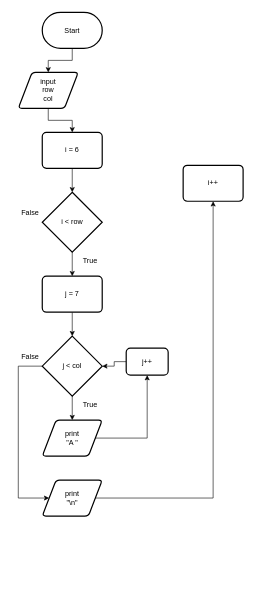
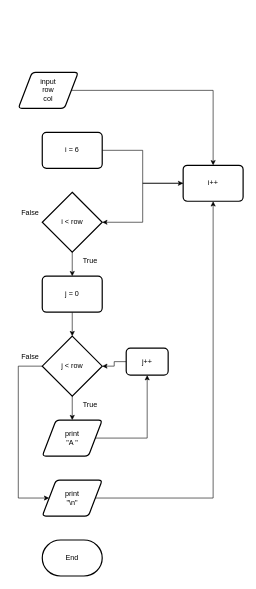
  <mxCell id="0" />
  <mxCell id="1" parent="0" />
- <mxCell id="2" value="" style="edgeStyle=orthogonalEdgeStyle;rounded=0;orthogonalLoop=1;jettySize=auto;html=1;" parent="1" source="3" target="5" edge="1"><mxGeometry relative="1" as="geometry" /></mxCell>
- <mxCell id="3" value="&lt;div&gt;Start&lt;/div&gt;" style="strokeWidth=2;html=1;shape=mxgraph.flowchart.terminator;whiteSpace=wrap;" parent="1" vertex="1"><mxGeometry x="70" y="20" width="100" height="60" as="geometry" /></mxCell>
- <mxCell id="4" value="" style="edgeStyle=orthogonalEdgeStyle;rounded=0;orthogonalLoop=1;jettySize=auto;html=1;" parent="1" source="5" target="7" edge="1"><mxGeometry relative="1" as="geometry" /></mxCell>
+ <mxCell id="4" value="" style="edgeStyle=orthogonalEdgeStyle;rounded=0;orthogonalLoop=1;jettySize=auto;html=1;" parent="1" source="5" target="20" edge="1"><mxGeometry relative="1" as="geometry" /></mxCell>
  <mxCell id="5" value="&lt;div&gt;input&lt;/div&gt;&lt;div&gt;row&lt;/div&gt;&lt;div&gt;col&lt;br&gt;&lt;/div&gt;" style="shape=parallelogram;html=1;strokeWidth=2;perimeter=parallelogramPerimeter;whiteSpace=wrap;rounded=1;arcSize=12;size=0.23;" parent="1" vertex="1"><mxGeometry x="30" y="120" width="100" height="60" as="geometry" /></mxCell>
- <mxCell id="6" value="" style="edgeStyle=orthogonalEdgeStyle;rounded=0;orthogonalLoop=1;jettySize=auto;html=1;" parent="1" source="7" target="9" edge="1"><mxGeometry relative="1" as="geometry" /></mxCell>
+ <mxCell id="6" value="" style="edgeStyle=orthogonalEdgeStyle;rounded=0;orthogonalLoop=1;jettySize=auto;html=1;" parent="1" source="7" target="20" edge="1"><mxGeometry relative="1" as="geometry" /></mxCell>
  <mxCell id="7" value="i = 6" style="rounded=1;whiteSpace=wrap;html=1;absoluteArcSize=1;arcSize=14;strokeWidth=2;" parent="1" vertex="1"><mxGeometry x="70" y="220" width="100" height="60" as="geometry" /></mxCell>
  <mxCell id="8" value="" style="edgeStyle=orthogonalEdgeStyle;rounded=0;orthogonalLoop=1;jettySize=auto;html=1;" parent="1" source="9" target="11" edge="1"><mxGeometry relative="1" as="geometry" /></mxCell>
  <mxCell id="9" value="i &amp;lt; row" style="strokeWidth=2;html=1;shape=mxgraph.flowchart.decision;whiteSpace=wrap;" parent="1" vertex="1"><mxGeometry x="70" y="320" width="100" height="100" as="geometry" /></mxCell>
  <mxCell id="10" value="" style="edgeStyle=orthogonalEdgeStyle;rounded=0;orthogonalLoop=1;jettySize=auto;html=1;" parent="1" source="11" target="14" edge="1"><mxGeometry relative="1" as="geometry" /></mxCell>
- <mxCell id="11" value="j = 7" style="rounded=1;whiteSpace=wrap;html=1;absoluteArcSize=1;arcSize=14;strokeWidth=2;" parent="1" vertex="1"><mxGeometry x="70" y="460" width="100" height="60" as="geometry" /></mxCell>
+ <mxCell id="11" value="j = 0" style="rounded=1;whiteSpace=wrap;html=1;absoluteArcSize=1;arcSize=14;strokeWidth=2;" parent="1" vertex="1"><mxGeometry x="70" y="460" width="100" height="60" as="geometry" /></mxCell>
  <mxCell id="12" value="" style="edgeStyle=orthogonalEdgeStyle;rounded=0;orthogonalLoop=1;jettySize=auto;html=1;" parent="1" source="14" target="16" edge="1"><mxGeometry relative="1" as="geometry" /></mxCell>
  <mxCell id="13" style="edgeStyle=orthogonalEdgeStyle;rounded=0;orthogonalLoop=1;jettySize=auto;html=1;exitX=0;exitY=0.5;exitDx=0;exitDy=0;exitPerimeter=0;entryX=0;entryY=0.5;entryDx=0;entryDy=0;" parent="1" source="14" target="22" edge="1"><mxGeometry relative="1" as="geometry"><Array as="points"><mxPoint x="30" y="610" /><mxPoint x="30" y="830" /></Array></mxGeometry></mxCell>
- <mxCell id="14" value="j &amp;lt; col" style="strokeWidth=2;html=1;shape=mxgraph.flowchart.decision;whiteSpace=wrap;" parent="1" vertex="1"><mxGeometry x="70" y="560" width="100" height="100" as="geometry" /></mxCell>
+ <mxCell id="14" value="j &amp;lt; row" style="strokeWidth=2;html=1;shape=mxgraph.flowchart.decision;whiteSpace=wrap;" parent="1" vertex="1"><mxGeometry x="70" y="560" width="100" height="100" as="geometry" /></mxCell>
  <mxCell id="15" style="edgeStyle=orthogonalEdgeStyle;rounded=0;orthogonalLoop=1;jettySize=auto;html=1;exitX=1;exitY=0.5;exitDx=0;exitDy=0;entryX=0.5;entryY=1;entryDx=0;entryDy=0;" parent="1" source="16" target="18" edge="1"><mxGeometry relative="1" as="geometry" /></mxCell>
  <mxCell id="16" value="&lt;div&gt;print&lt;/div&gt;&lt;div&gt;&quot;A &quot;&lt;br&gt;&lt;/div&gt;" style="shape=parallelogram;html=1;strokeWidth=2;perimeter=parallelogramPerimeter;whiteSpace=wrap;rounded=1;arcSize=12;size=0.23;" parent="1" vertex="1"><mxGeometry x="70" y="700" width="100" height="60" as="geometry" /></mxCell>
  <mxCell id="17" style="edgeStyle=orthogonalEdgeStyle;rounded=0;orthogonalLoop=1;jettySize=auto;html=1;exitX=0;exitY=0.5;exitDx=0;exitDy=0;entryX=1;entryY=0.5;entryDx=0;entryDy=0;entryPerimeter=0;" parent="1" source="18" target="14" edge="1"><mxGeometry relative="1" as="geometry" /></mxCell>
  <mxCell id="18" value="j++" style="rounded=1;whiteSpace=wrap;html=1;absoluteArcSize=1;arcSize=14;strokeWidth=2;" parent="1" vertex="1"><mxGeometry x="210" y="580" width="70" height="45" as="geometry" /></mxCell>
+ <mxCell id="19" style="edgeStyle=orthogonalEdgeStyle;rounded=0;orthogonalLoop=1;jettySize=auto;html=1;exitX=0;exitY=0.5;exitDx=0;exitDy=0;entryX=1;entryY=0.5;entryDx=0;entryDy=0;entryPerimeter=0;" parent="1" source="20" target="9" edge="1"><mxGeometry relative="1" as="geometry" /></mxCell>
  <mxCell id="20" value="i++" style="rounded=1;whiteSpace=wrap;html=1;absoluteArcSize=1;arcSize=14;strokeWidth=2;" parent="1" vertex="1"><mxGeometry x="305" y="275" width="100" height="60" as="geometry" /></mxCell>
  <mxCell id="21" style="edgeStyle=orthogonalEdgeStyle;rounded=0;orthogonalLoop=1;jettySize=auto;html=1;exitX=1;exitY=0.5;exitDx=0;exitDy=0;entryX=0.5;entryY=1;entryDx=0;entryDy=0;" parent="1" source="22" target="20" edge="1"><mxGeometry relative="1" as="geometry" /></mxCell>
  <mxCell id="22" value="&lt;div&gt;print&lt;/div&gt;&lt;div&gt;&quot;\n&quot;&lt;br&gt;&lt;/div&gt;" style="shape=parallelogram;html=1;strokeWidth=2;perimeter=parallelogramPerimeter;whiteSpace=wrap;rounded=1;arcSize=12;size=0.23;" parent="1" vertex="1"><mxGeometry x="70" y="800" width="100" height="60" as="geometry" /></mxCell>
+ <mxCell id="23" value="&lt;div&gt;End&lt;/div&gt;" style="strokeWidth=2;html=1;shape=mxgraph.flowchart.terminator;whiteSpace=wrap;" parent="1" vertex="1"><mxGeometry x="70" y="900" width="100" height="60" as="geometry" /></mxCell>
  <mxCell id="24" value="&lt;div&gt;True&lt;/div&gt;" style="text;html=1;strokeColor=none;fillColor=none;align=center;verticalAlign=middle;whiteSpace=wrap;rounded=0;" vertex="1" parent="1"><mxGeometry x="120" y="420" width="60" height="30" as="geometry" /></mxCell>
  <mxCell id="25" value="&lt;div&gt;True&lt;/div&gt;" style="text;html=1;strokeColor=none;fillColor=none;align=center;verticalAlign=middle;whiteSpace=wrap;rounded=0;" vertex="1" parent="1"><mxGeometry x="120" y="660" width="60" height="30" as="geometry" /></mxCell>
  <mxCell id="26" value="False" style="text;html=1;strokeColor=none;fillColor=none;align=center;verticalAlign=middle;whiteSpace=wrap;rounded=0;" vertex="1" parent="1"><mxGeometry x="20" y="580" width="60" height="30" as="geometry" /></mxCell>
  <mxCell id="27" value="False" style="text;html=1;strokeColor=none;fillColor=none;align=center;verticalAlign=middle;whiteSpace=wrap;rounded=0;" vertex="1" parent="1"><mxGeometry x="20" y="340" width="60" height="30" as="geometry" /></mxCell>
